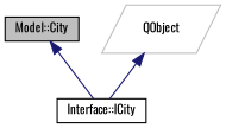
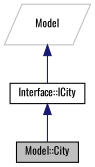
  digraph {
    fontname=Oswald
    node [color=black fillcolor=white fontname=Oswald fontsize=10 shape=box style=filled]
    edge [color=midnightblue dir=back fontname=Oswald fontsize=10 labelfontname=Helvetica labelfontsize=10 style=solid]
    n1 [fillcolor=grey75 fontcolor=black height=0.2 label="Model::City" width=0.4]
-   n2 [color=grey75 height=0.2 label=QObject shape=parallelogram width=0.4]
+   n2 [color=grey75 height=0.2 label=Model shape=parallelogram width=0.4]
    n3 [height=0.2 label="Interface::ICity" width=0.4]
    n2 -> n3
-   n1 -> n3
+   n3 -> n1
  }
